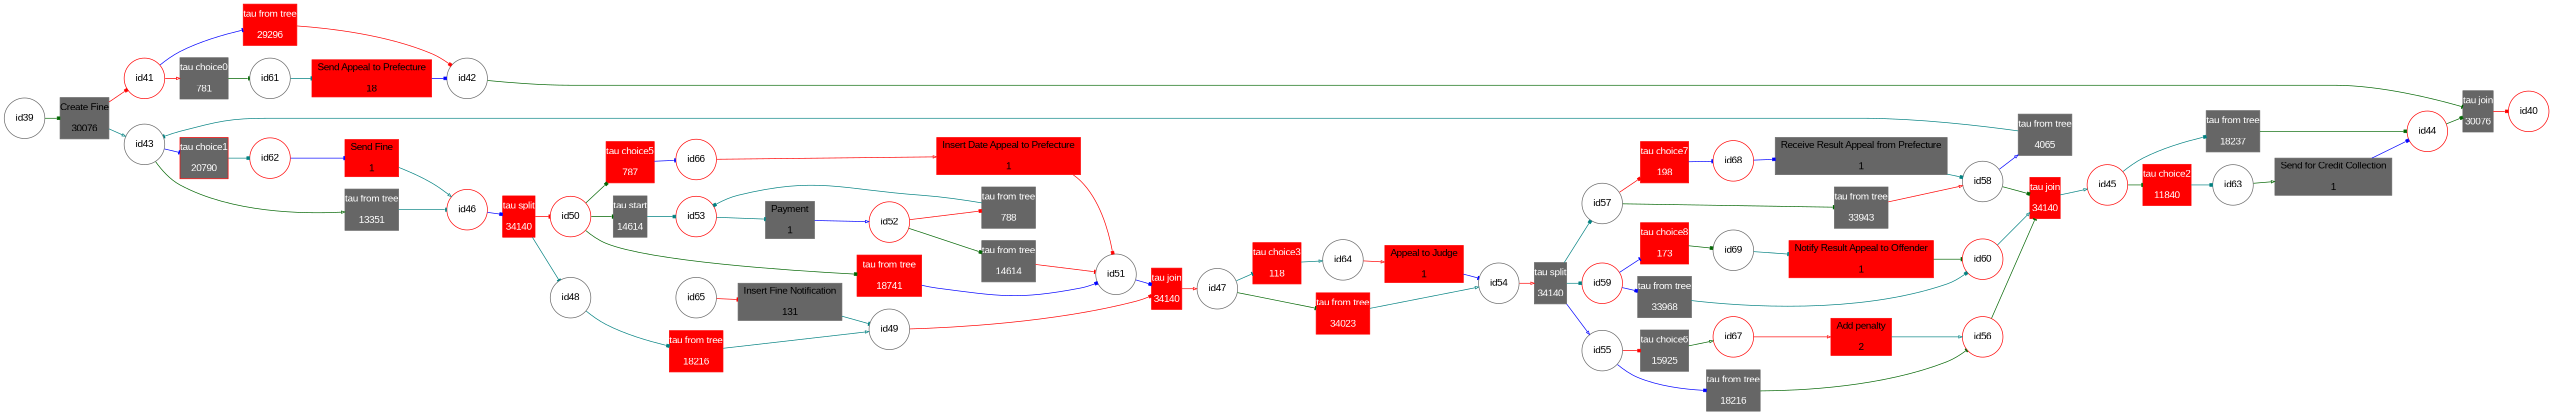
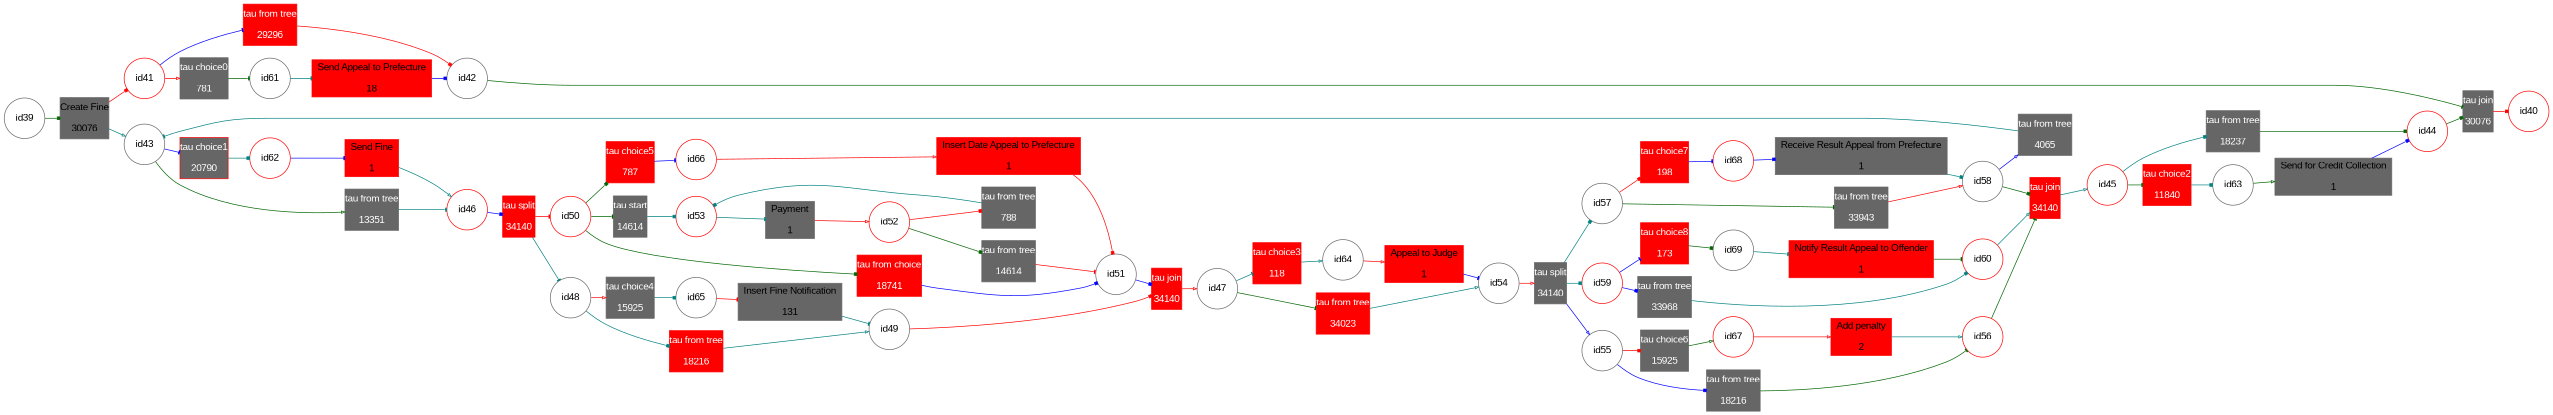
  digraph {
    fontname="Liberation Sans"
    fontsize=14
    rankdir=LR
    ranksep=.3
    remincross=true
    node [color=gray40 fontname="Liberation Sans" fontsize=14 shape=box style=filled]
    edge [arrowhead=box arrowsize=0.5 color=teal fontname="Liberation Sans"]
    n1 [height=.2 label="Create Fine\n\n30076" margin="0, 0.1" width=.2]
    id41 [color=red height=.2 shape=circle width=.2 style=""]
    id43 [height=.2 shape=circle width=.2 style=""]
    n4 [color=red fontcolor=white height=.2 label="tau from tree\n\n29296" margin="0, 0.1" width=.2]
    n5 [fontcolor=white height=.2 label="tau choice0\n\n781" margin="0, 0.1" width=.2]
    n6 [fontcolor=white height=.2 label="tau from tree\n\n13351" margin="0, 0.1" width=.2]
    n7 [color=red fillcolor=gray40 fontcolor=white height=.2 label="tau choice1\n\n20790" margin="0, 0.1" width=.2]
    n8 [fontcolor=white height=.2 label="tau join\n\n30076" margin="0, 0.1" width=.2]
    id40 [color=red height=.2 shape=circle width=.2 style=""]
    id42 [height=.2 shape=circle width=.2 style=""]
    n11 [color=red height=.2 label="Send Appeal to Prefecture\n\n18" width=.2]
    id46 [color=red height=.2 shape=circle width=.2 style=""]
    n13 [color=red fontcolor=white height=.2 label="tau split\n\n34140" margin="0, 0.1" width=.2]
    n14 [color=red height=.2 label="Send Fine\n\n1" width=.2]
    id48 [height=.2 shape=circle width=.2 style=""]
    id50 [color=red height=.2 shape=circle width=.2 style=""]
    n17 [color=red fontcolor=white height=.2 label="tau from tree\n\n18216" margin="0, 0.1" width=.2]
-   n19 [color=red fontcolor=white height=.2 label="tau from tree\n\n18741" margin="0, 0.1" width=.2]
+   n18 [fontcolor=white height=.2 label="tau choice4\n\n15925" margin="0, 0.1" width=.2]
+   n19 [color=red fontcolor=white height=.2 label="tau from choice\n\n18741" margin="0, 0.1" width=.2]
    n20 [fontcolor=white height=.2 label="tau start\n\n14614" margin="0, 0.1" width=.2]
    n21 [color=red fontcolor=white height=.2 label="tau choice5\n\n787" margin="0, 0.1" width=.2]
    n22 [color=red fontcolor=white height=.2 label="tau join\n\n34140" margin="0, 0.1" width=.2]
    id47 [height=.2 shape=circle width=.2 style=""]
    n24 [color=red fontcolor=white height=.2 label="tau from tree\n\n34023" margin="0, 0.1" width=.2]
    n25 [color=red fontcolor=white height=.2 label="tau choice3\n\n118" margin="0, 0.1" width=.2]
    id49 [height=.2 shape=circle width=.2 style=""]
    n27 [height=.2 label="Insert Fine Notification\n\n131" width=.2]
    id51 [height=.2 shape=circle width=.2 style=""]
    n29 [color=red height=.2 label="Insert Date Appeal to Prefecture\n\n1" width=.2]
    id53 [color=red height=.2 shape=circle width=.2 style=""]
    n31 [height=.2 label="Payment\n\n1" width=.2]
    id52 [color=red height=.2 shape=circle width=.2 style=""]
    n33 [fontcolor=white height=.2 label="tau from tree\n\n788" margin="0, 0.1" width=.2]
    n34 [fontcolor=white height=.2 label="tau from tree\n\n14614" margin="0, 0.1" width=.2]
    id54 [height=.2 shape=circle width=.2 style=""]
    n36 [fontcolor=white height=.2 label="tau split\n\n34140" margin="0, 0.1" width=.2]
    n37 [color=red height=.2 label="Appeal to Judge\n\n1" width=.2]
    id55 [height=.2 shape=circle width=.2 style=""]
    id57 [height=.2 shape=circle width=.2 style=""]
    id59 [color=red height=.2 shape=circle width=.2 style=""]
    n41 [fontcolor=white height=.2 label="tau from tree\n\n18216" margin="0, 0.1" width=.2]
    n42 [fontcolor=white height=.2 label="tau choice6\n\n15925" margin="0, 0.1" width=.2]
    n43 [fontcolor=white height=.2 label="tau from tree\n\n33943" margin="0, 0.1" width=.2]
    n44 [color=red fontcolor=white height=.2 label="tau choice7\n\n198" margin="0, 0.1" width=.2]
    n45 [fontcolor=white height=.2 label="tau from tree\n\n33968" margin="0, 0.1" width=.2]
    n46 [color=red fontcolor=white height=.2 label="tau choice8\n\n173" margin="0, 0.1" width=.2]
    n47 [color=red fontcolor=white height=.2 label="tau join\n\n34140" margin="0, 0.1" width=.2]
    id45 [color=red height=.2 shape=circle width=.2 style=""]
    n49 [fontcolor=white height=.2 label="tau from tree\n\n18237" margin="0, 0.1" width=.2]
    n50 [color=red fontcolor=white height=.2 label="tau choice2\n\n11840" margin="0, 0.1" width=.2]
    id56 [color=red height=.2 shape=circle width=.2 style=""]
    n52 [color=red height=.2 label="Add penalty\n\n2" width=.2]
    id58 [height=.2 shape=circle width=.2 style=""]
    n54 [fontcolor=white height=.2 label="tau from tree\n\n4065" margin="0, 0.1" width=.2]
    n55 [height=.2 label="Receive Result Appeal from Prefecture\n\n1" width=.2]
    id60 [color=red height=.2 shape=circle width=.2 style=""]
    n57 [color=red height=.2 label="Notify Result Appeal to Offender\n\n1" width=.2]
    id44 [color=red height=.2 shape=circle width=.2 style=""]
    n59 [height=.2 label="Send for Credit Collection\n\n1" width=.2]
    id61 [height=.2 shape=circle width=.2 style=""]
    id62 [color=red height=.2 shape=circle width=.2 style=""]
    id63 [height=.2 shape=circle width=.2 style=""]
    id64 [height=.2 shape=circle width=.2 style=""]
    id65 [height=.2 shape=circle width=.2 style=""]
    id66 [color=red height=.2 shape=circle width=.2 style=""]
    id67 [color=red height=.2 shape=circle width=.2 style=""]
    id68 [color=red height=.2 shape=circle width=.2 style=""]
    id69 [height=.2 shape=circle width=.2 style=""]
    id39 [height=.2 shape=circle width=.2 style=""]
    n1 -> id41 [color=red]
    n1 -> id43 [arrowhead=onormal]
    id41 -> n4 [arrowhead=tee color=blue]
    id41 -> n5 [arrowhead=onormal color=red]
    id43 -> n6 [arrowhead=onormal color=darkgreen]
    id43 -> n7 [arrowhead=tee color=blue]
    n4 -> id42 [color=red]
    n5 -> id61 [arrowhead=tee color=darkgreen]
    n6 -> id46 [arrowhead=tee]
    n7 -> id62
    n8 -> id40 [color=red]
    id42 -> n8 [arrowhead=tee color=darkgreen]
    n11 -> id42 [color=blue]
    id46 -> n13 [color=blue]
    n13 -> id48 [arrowhead=tee]
    n13 -> id50 [arrowhead=tee color=red]
    n14 -> id46 [arrowhead=onormal]
    id48 -> n17
+   id48 -> n18 [arrowhead=onormal color=red]
    id50 -> n19 [color=darkgreen]
    id50 -> n20 [arrowhead=tee color=darkgreen]
    id50 -> n21 [color=darkgreen]
    n17 -> id49 [arrowhead=onormal]
+   n18 -> id65
    n19 -> id51 [color=blue]
    n20 -> id53
    n21 -> id66 [arrowhead=tee color=blue]
    n22 -> id47 [arrowhead=onormal color=red]
    id47 -> n24 [arrowhead=tee color=darkgreen]
    id47 -> n25 [arrowhead=tee]
    n24 -> id54 [arrowhead=onormal]
    n25 -> id64 [arrowhead=onormal]
    id49 -> n22 [color=red]
    n27 -> id49 [arrowhead=tee]
    id51 -> n22 [color=blue]
    n29 -> id51 [color=red]
    id53 -> n31 [arrowhead=tee]
-   n31 -> id52 [arrowhead=onormal color=blue]
+   n31 -> id52 [arrowhead=onormal color=red]
    id52 -> n33 [color=red]
    id52 -> n34 [color=darkgreen]
    n33 -> id53
    n34 -> id51 [arrowhead=tee color=red]
    id54 -> n36 [arrowhead=onormal color=red]
    n36 -> id55 [arrowhead=onormal color=blue]
    n36 -> id57
    n36 -> id59
    n37 -> id54 [arrowhead=tee color=blue]
    id55 -> n41 [color=blue]
    id55 -> n42 [color=red]
    id57 -> n43 [arrowhead=tee color=darkgreen]
    id57 -> n44 [color=red]
    id59 -> n45 [color=blue]
    id59 -> n46 [arrowhead=tee color=blue]
    n41 -> id56 [arrowhead=tee color=darkgreen]
    n42 -> id67 [arrowhead=onormal color=darkgreen]
    n43 -> id58 [arrowhead=onormal color=red]
    n44 -> id68 [arrowhead=tee color=blue]
    n45 -> id60
    n46 -> id69 [color=darkgreen]
    n47 -> id45 [arrowhead=onormal]
    id45 -> n49
    id45 -> n50 [arrowhead=tee color=darkgreen]
    n49 -> id44 [color=darkgreen]
    n50 -> id63
    id56 -> n47 [arrowhead=tee color=darkgreen]
    n52 -> id56 [arrowhead=onormal]
    id58 -> n47 [color=darkgreen]
    id58 -> n54 [arrowhead=onormal color=blue]
    n54 -> id43 [arrowhead=tee]
    n55 -> id58
    id60 -> n47 [arrowhead=onormal]
    n57 -> id60 [arrowhead=tee color=darkgreen]
    id44 -> n8 [color=darkgreen]
    n59 -> id44 [color=blue]
    id61 -> n11 [arrowhead=tee]
    id62 -> n14 [arrowhead=tee color=blue]
    id63 -> n59 [arrowhead=onormal color=darkgreen]
    id64 -> n37 [arrowhead=onormal color=red]
    id65 -> n27 [arrowhead=tee color=red]
    id66 -> n29 [arrowhead=onormal color=red]
    id67 -> n52 [arrowhead=onormal color=red]
    id68 -> n55 [color=blue]
    id69 -> n57 [arrowhead=tee]
    id39 -> n1 [color=darkgreen]
  }
